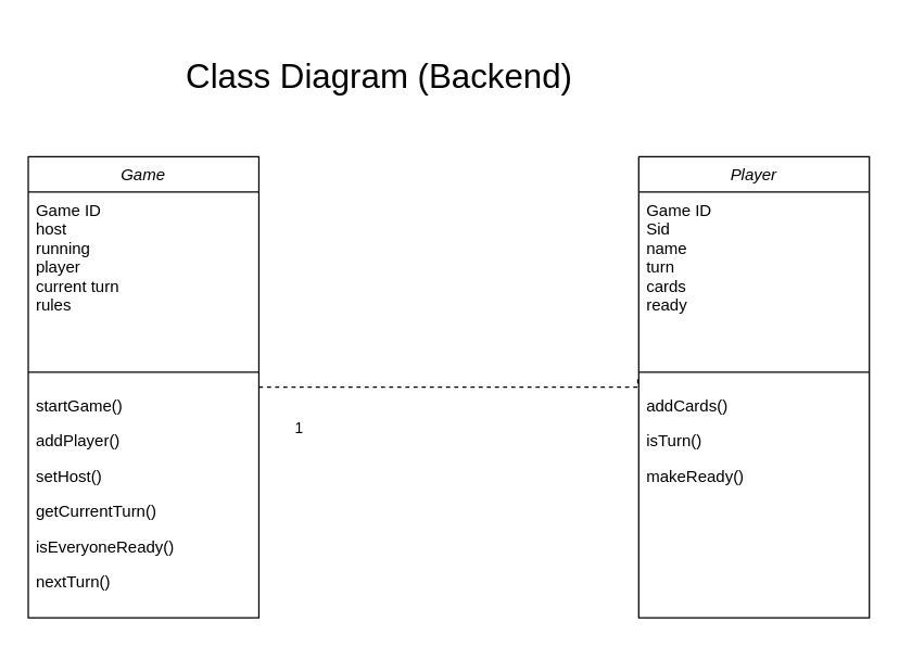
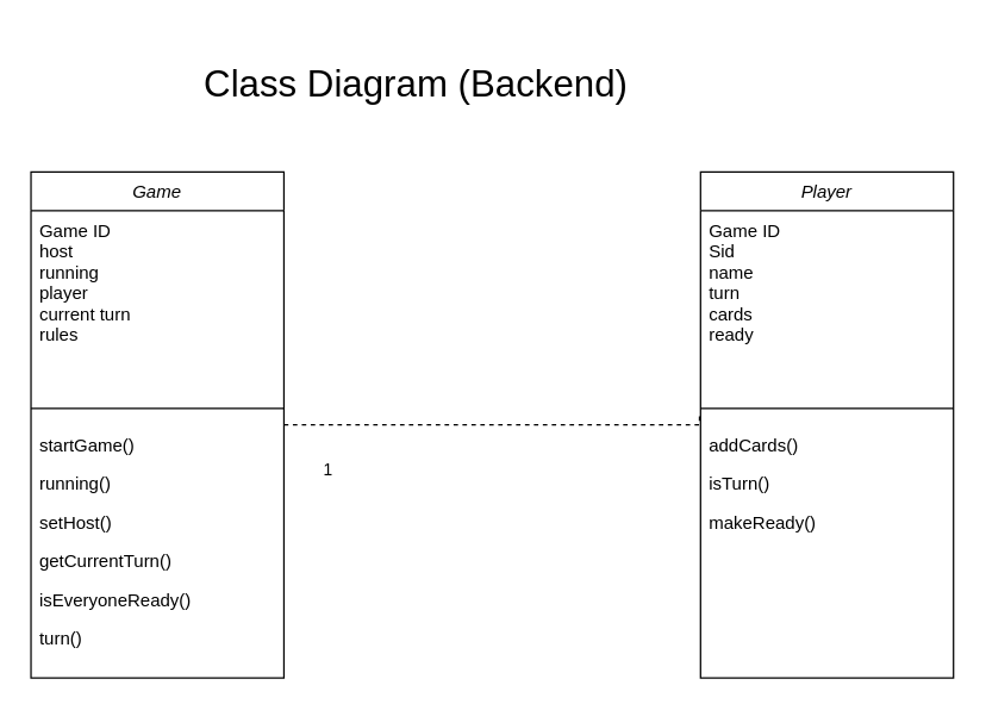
  <mxCell id="0" />
  <mxCell id="1" parent="0" />
  <mxCell id="2" style="edgeStyle=orthogonalEdgeStyle;rounded=0;orthogonalLoop=1;jettySize=auto;html=1;fontSize=25;endArrow=none;endFill=0;entryX=-0.004;entryY=-0.247;entryDx=0;entryDy=0;entryPerimeter=0;dashed=1;" parent="1" source="3" target="17" edge="1"><mxGeometry relative="1" as="geometry"><Array as="points"><mxPoint x="469" y="285" /></Array><mxPoint x="420" y="325" as="targetPoint" /></mxGeometry></mxCell>
  <mxCell id="3" value="Game" style="swimlane;fontStyle=2;align=center;verticalAlign=top;childLayout=stackLayout;horizontal=1;startSize=26;horizontalStack=0;resizeParent=1;resizeLast=0;collapsible=1;marginBottom=0;rounded=0;shadow=0;strokeWidth=1;" parent="1" vertex="1"><mxGeometry x="20" y="115" width="170" height="340" as="geometry"><mxRectangle x="230" y="140" width="160" height="26" as="alternateBounds" /></mxGeometry></mxCell>
  <mxCell id="4" value="Game ID&#10;host&#10;running&#10;player&#10;current turn&#10;rules&#10;&#10;" style="text;align=left;verticalAlign=top;spacingLeft=4;spacingRight=4;overflow=hidden;rotatable=0;points=[[0,0.5],[1,0.5]];portConstraint=eastwest;rounded=0;shadow=0;html=0;" parent="3" vertex="1"><mxGeometry y="26" width="170" height="122" as="geometry" /></mxCell>
  <mxCell id="5" value="" style="line;html=1;strokeWidth=1;align=left;verticalAlign=middle;spacingTop=-1;spacingLeft=3;spacingRight=3;rotatable=0;labelPosition=right;points=[];portConstraint=eastwest;" parent="3" vertex="1"><mxGeometry y="148" width="170" height="22" as="geometry" /></mxCell>
  <mxCell id="6" value="startGame()" style="text;align=left;verticalAlign=top;spacingLeft=4;spacingRight=4;overflow=hidden;rotatable=0;points=[[0,0.5],[1,0.5]];portConstraint=eastwest;" parent="3" vertex="1"><mxGeometry y="170" width="170" height="26" as="geometry" /></mxCell>
- <mxCell id="7" value="addPlayer()" style="text;align=left;verticalAlign=top;spacingLeft=4;spacingRight=4;overflow=hidden;rotatable=0;points=[[0,0.5],[1,0.5]];portConstraint=eastwest;" parent="3" vertex="1"><mxGeometry y="196" width="170" height="26" as="geometry" /></mxCell>
+ <mxCell id="7" value="running()" style="text;align=left;verticalAlign=top;spacingLeft=4;spacingRight=4;overflow=hidden;rotatable=0;points=[[0,0.5],[1,0.5]];portConstraint=eastwest;" parent="3" vertex="1"><mxGeometry y="196" width="170" height="26" as="geometry" /></mxCell>
  <mxCell id="8" value="setHost()" style="text;align=left;verticalAlign=top;spacingLeft=4;spacingRight=4;overflow=hidden;rotatable=0;points=[[0,0.5],[1,0.5]];portConstraint=eastwest;" parent="3" vertex="1"><mxGeometry y="222" width="170" height="26" as="geometry" /></mxCell>
  <mxCell id="9" value="getCurrentTurn()" style="text;align=left;verticalAlign=top;spacingLeft=4;spacingRight=4;overflow=hidden;rotatable=0;points=[[0,0.5],[1,0.5]];portConstraint=eastwest;" vertex="1" parent="3"><mxGeometry y="248" width="170" height="26" as="geometry" /></mxCell>
  <mxCell id="10" value="isEveryoneReady()" style="text;align=left;verticalAlign=top;spacingLeft=4;spacingRight=4;overflow=hidden;rotatable=0;points=[[0,0.5],[1,0.5]];portConstraint=eastwest;" vertex="1" parent="3"><mxGeometry y="274" width="170" height="26" as="geometry" /></mxCell>
- <mxCell id="11" value="nextTurn()" style="text;align=left;verticalAlign=top;spacingLeft=4;spacingRight=4;overflow=hidden;rotatable=0;points=[[0,0.5],[1,0.5]];portConstraint=eastwest;" vertex="1" parent="3"><mxGeometry y="300" width="170" height="26" as="geometry" /></mxCell>
+ <mxCell id="11" value="turn()" style="text;align=left;verticalAlign=top;spacingLeft=4;spacingRight=4;overflow=hidden;rotatable=0;points=[[0,0.5],[1,0.5]];portConstraint=eastwest;" vertex="1" parent="3"><mxGeometry y="300" width="170" height="26" as="geometry" /></mxCell>
  <mxCell id="12" value="Class Diagram (Backend)" style="text;html=1;strokeColor=none;fillColor=none;align=center;verticalAlign=middle;whiteSpace=wrap;rounded=0;fontSize=25;" parent="1" vertex="1"><mxGeometry x="97" y="20" width="364" height="70" as="geometry" /></mxCell>
  <mxCell id="13" value="1" style="text;html=1;strokeColor=none;fillColor=none;align=center;verticalAlign=middle;whiteSpace=wrap;rounded=0;fontSize=11;" parent="1" vertex="1"><mxGeometry x="200" y="305" width="40" height="20" as="geometry" /></mxCell>
  <mxCell id="14" value="Player" style="swimlane;fontStyle=2;align=center;verticalAlign=top;childLayout=stackLayout;horizontal=1;startSize=26;horizontalStack=0;resizeParent=1;resizeLast=0;collapsible=1;marginBottom=0;rounded=0;shadow=0;strokeWidth=1;" vertex="1" parent="1"><mxGeometry x="470" y="115" width="170" height="340" as="geometry"><mxRectangle x="230" y="140" width="160" height="26" as="alternateBounds" /></mxGeometry></mxCell>
  <mxCell id="15" value="Game ID&#10;Sid&#10;name&#10;turn&#10;cards&#10;ready&#10;" style="text;align=left;verticalAlign=top;spacingLeft=4;spacingRight=4;overflow=hidden;rotatable=0;points=[[0,0.5],[1,0.5]];portConstraint=eastwest;rounded=0;shadow=0;html=0;" vertex="1" parent="14"><mxGeometry y="26" width="170" height="122" as="geometry" /></mxCell>
  <mxCell id="16" value="" style="line;html=1;strokeWidth=1;align=left;verticalAlign=middle;spacingTop=-1;spacingLeft=3;spacingRight=3;rotatable=0;labelPosition=right;points=[];portConstraint=eastwest;" vertex="1" parent="14"><mxGeometry y="148" width="170" height="22" as="geometry" /></mxCell>
  <mxCell id="17" value="addCards()&#10;" style="text;align=left;verticalAlign=top;spacingLeft=4;spacingRight=4;overflow=hidden;rotatable=0;points=[[0,0.5],[1,0.5]];portConstraint=eastwest;" parent="14" vertex="1"><mxGeometry y="170" width="170" height="26" as="geometry" /></mxCell>
  <mxCell id="18" value="isTurn()&#10;" style="text;align=left;verticalAlign=top;spacingLeft=4;spacingRight=4;overflow=hidden;rotatable=0;points=[[0,0.5],[1,0.5]];portConstraint=eastwest;" parent="14" vertex="1"><mxGeometry y="196" width="170" height="26" as="geometry" /></mxCell>
  <mxCell id="19" value="makeReady()&#10;" style="text;align=left;verticalAlign=top;spacingLeft=4;spacingRight=4;overflow=hidden;rotatable=0;points=[[0,0.5],[1,0.5]];portConstraint=eastwest;" parent="14" vertex="1"><mxGeometry y="222" width="170" height="26" as="geometry" /></mxCell>
